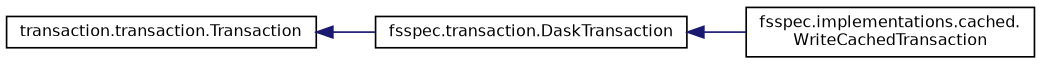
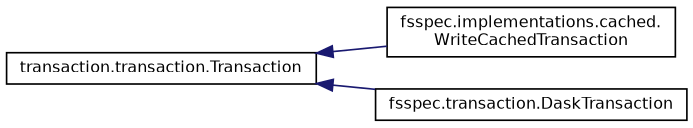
  digraph {
    rankdir=LR
    node [color=black fillcolor=white fontname=Helvetica fontsize=10 shape=record style=filled]
    edge [color=midnightblue dir=back fontname=Helvetica fontsize=10 labelfontname=Helvetica labelfontsize=10 style=solid]
    n1 [height=0.2 label="transaction.transaction.Transaction" width=0.4]
    n2 [height=0.2 label="fsspec.implementations.cached.\lWriteCachedTransaction" width=0.4]
    n3 [height=0.2 label="fsspec.transaction.DaskTransaction" width=0.4]
-   n3 -> n2
+   n1 -> n2
    n1 -> n3
  }
